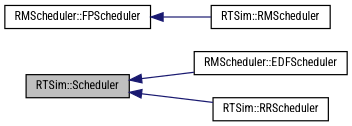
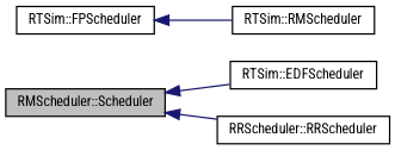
  digraph {
    fontname="Roboto Condensed"
    rankdir=LR
    node [color=black fillcolor=white fontname="Roboto Condensed" fontsize=10 shape=record style=filled]
    edge [color=midnightblue dir=back fontname="Roboto Condensed" fontsize=10 labelfontname=Helvetica labelfontsize=10 style=solid]
-   n1 [fillcolor=grey75 fontcolor=black height=0.2 label="RTSim::Scheduler" width=0.4]
-   n2 [height=0.2 label="RMScheduler::EDFScheduler" width=0.4]
-   n3 [height=0.2 label="RTSim::RRScheduler" width=0.4]
-   n4 [height=0.2 label="RMScheduler::FPScheduler" width=0.4]
+   n1 [fillcolor=grey75 fontcolor=black height=0.2 label="RMScheduler::Scheduler" width=0.4]
+   n2 [height=0.2 label="RTSim::EDFScheduler" width=0.4]
+   n3 [height=0.2 label="RRScheduler::RRScheduler" width=0.4]
+   n4 [height=0.2 label="RTSim::FPScheduler" width=0.4]
    n5 [height=0.2 label="RTSim::RMScheduler" width=0.4]
    n1 -> n2
    n1 -> n3
    n4 -> n5
  }
